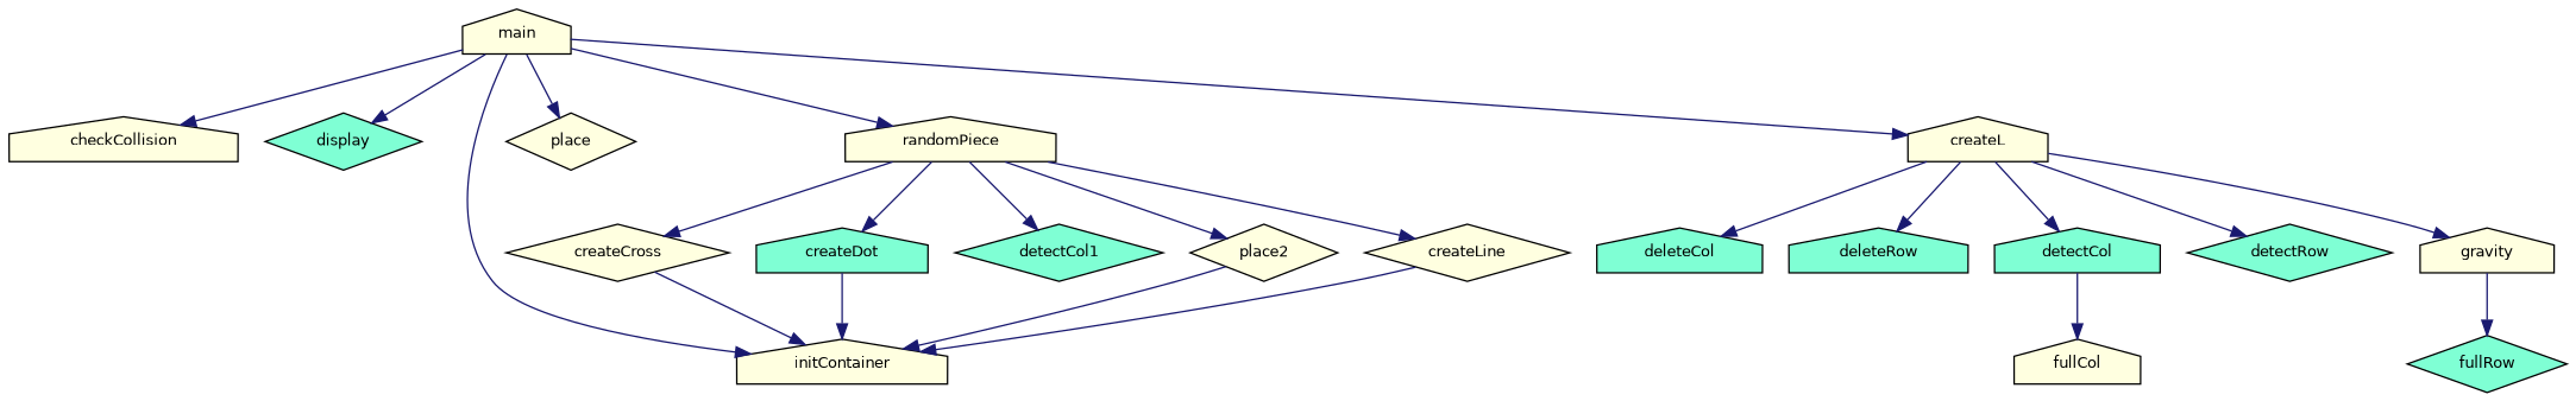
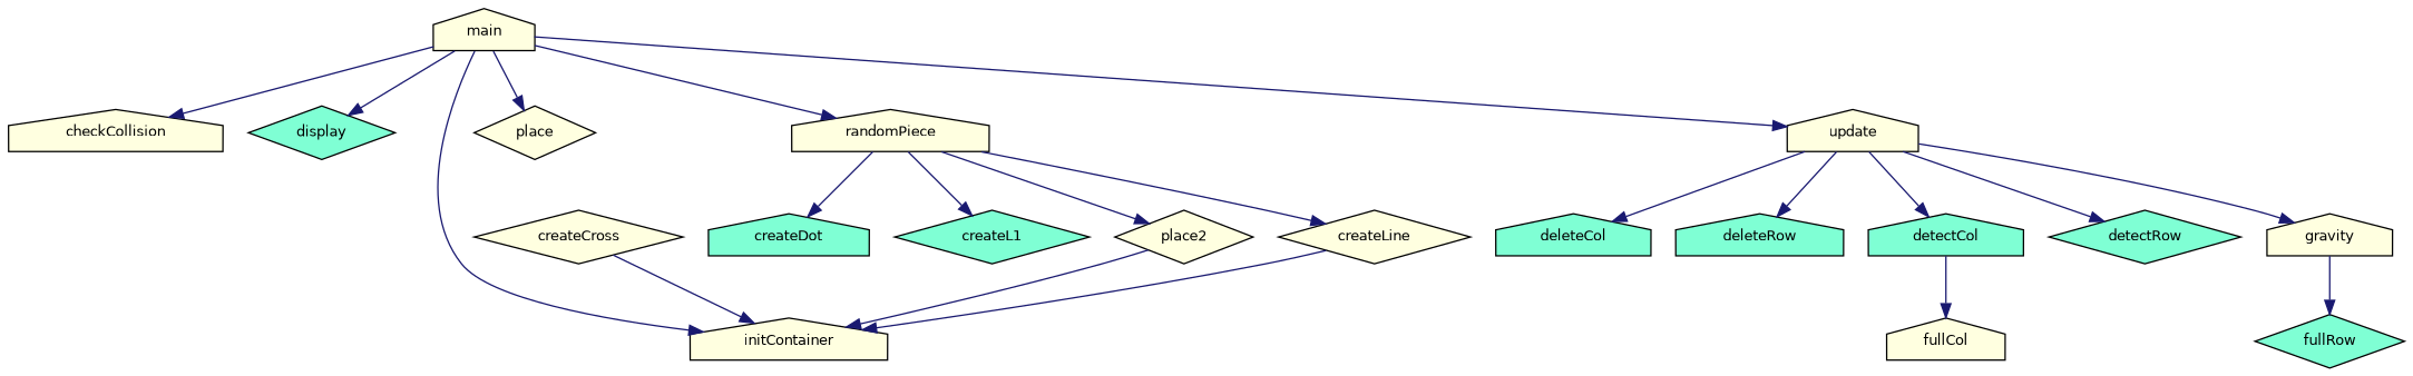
  digraph {
    fontname="DejaVu Sans"
    rankdir=TB
    node [color=black fillcolor=lightyellow fontname="DejaVu Sans" fontsize=10 shape=house style=filled]
    edge [color=midnightblue fontname="DejaVu Sans" fontsize=10 labelfontname=Helvetica labelfontsize=10 style=solid]
    n1 [fontcolor=black height=0.2 label=main width=0.4]
    n2 [height=0.2 label=checkCollision width=0.4]
    n3 [fillcolor=aquamarine height=0.2 label=display shape=diamond width=0.4]
    n4 [height=0.2 label=initContainer width=0.4]
    n5 [height=0.2 label=place shape=diamond width=0.4]
    n6 [height=0.2 label=randomPiece width=0.4]
-   n7 [height=0.2 label=createL width=0.4]
+   n7 [height=0.2 label=update width=0.4]
    n8 [height=0.2 label=createCross shape=diamond width=0.4]
    n9 [fillcolor=aquamarine height=0.2 label=createDot width=0.4]
-   n10 [fillcolor=aquamarine height=0.2 label=detectCol1 shape=diamond width=0.4]
+   n10 [fillcolor=aquamarine height=0.2 label=createL1 shape=diamond width=0.4]
    n11 [height=0.2 label=place2 shape=diamond width=0.4]
    n12 [height=0.2 label=createLine shape=diamond width=0.4]
    n13 [fillcolor=aquamarine height=0.2 label=deleteCol width=0.4]
    n14 [fillcolor=aquamarine height=0.2 label=deleteRow width=0.4]
    n15 [fillcolor=aquamarine height=0.2 label=detectCol width=0.4]
    n16 [fillcolor=aquamarine height=0.2 label=detectRow shape=diamond width=0.4]
    n17 [height=0.2 label=gravity width=0.4]
    n18 [height=0.2 label=fullCol width=0.4]
    n19 [fillcolor=aquamarine height=0.2 label=fullRow shape=diamond width=0.4]
    n1 -> n2
    n1 -> n3
    n1 -> n4
    n1 -> n5
    n1 -> n6
    n1 -> n7
-   n6 -> n8
    n6 -> n9
    n6 -> n10
    n6 -> n11
    n6 -> n12
    n7 -> n13
    n7 -> n14
    n7 -> n15
    n7 -> n16
    n7 -> n17
    n8 -> n4
-   n9 -> n4
    n11 -> n4
    n12 -> n4
    n15 -> n18
    n17 -> n19
  }
